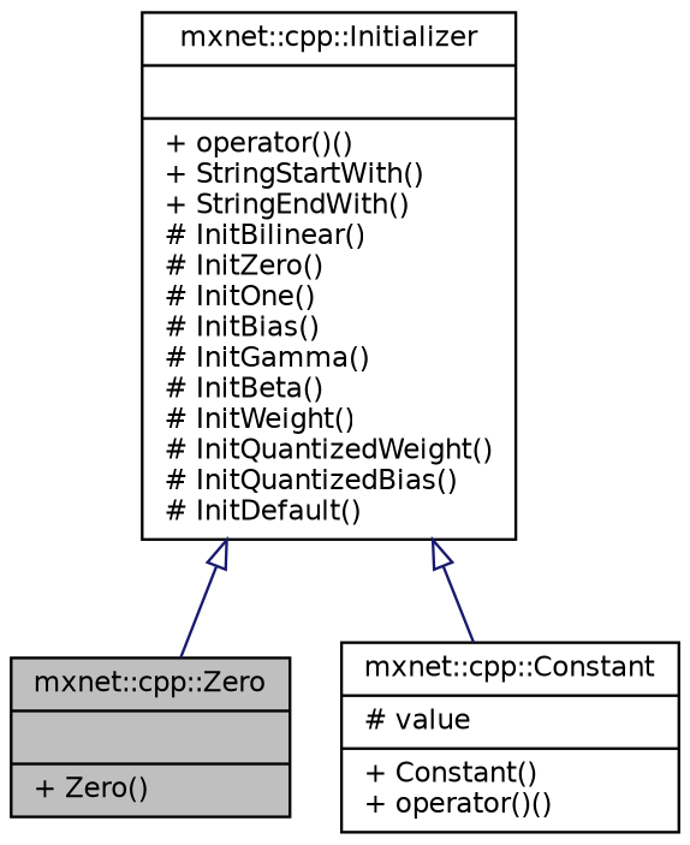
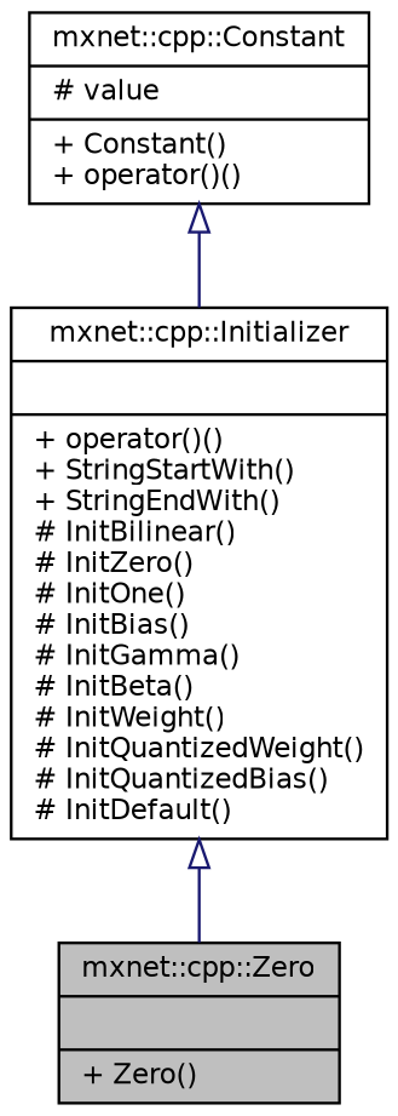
  digraph {
    node [color=black fillcolor=white fontname=Helvetica fontsize=10 shape=record style=filled]
    edge [arrowtail=onormal color=midnightblue dir=back fontname=Helvetica fontsize=10 labelfontname=Helvetica labelfontsize=10 style=solid]
    n1 [fillcolor=grey75 fontcolor=black height=0.2 label="{mxnet::cpp::Zero\n||+ Zero()\l}" width=0.4]
    n2 [height=0.2 label="{mxnet::cpp::Constant\n|# value\l|+ Constant()\l+ operator()()\l}" width=0.4]
    n3 [height=0.2 label="{mxnet::cpp::Initializer\n||+ operator()()\l+ StringStartWith()\l+ StringEndWith()\l# InitBilinear()\l# InitZero()\l# InitOne()\l# InitBias()\l# InitGamma()\l# InitBeta()\l# InitWeight()\l# InitQuantizedWeight()\l# InitQuantizedBias()\l# InitDefault()\l}" width=0.4]
    n3 -> n1
-   n3 -> n2
+   n2 -> n3
  }
